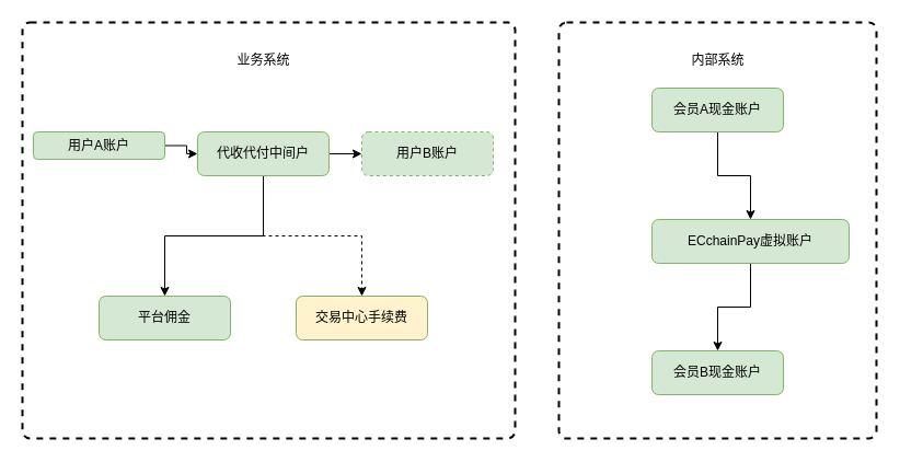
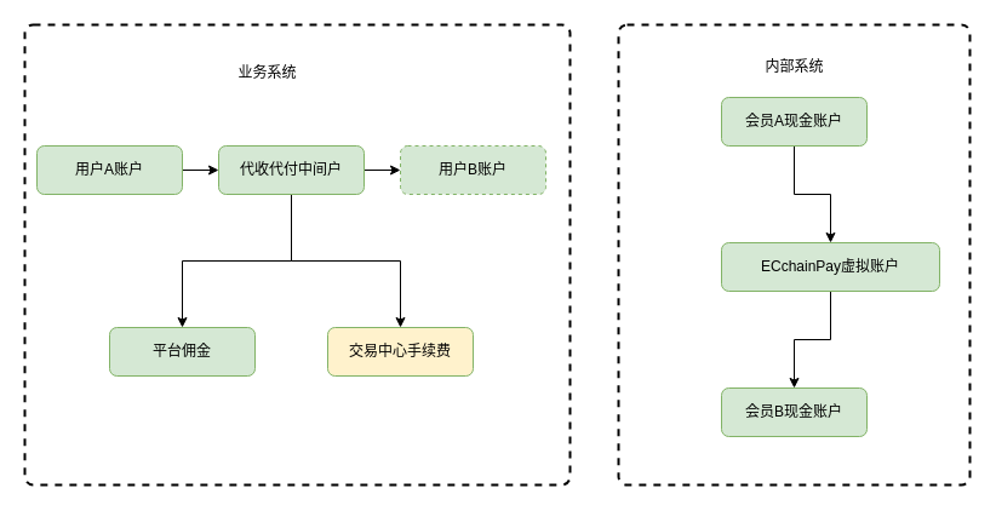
  <mxCell id="0" />
  <mxCell id="1" parent="0" />
  <mxCell id="2" value="" style="rounded=1;whiteSpace=wrap;html=1;absoluteArcSize=1;arcSize=14;strokeWidth=2;dashed=1;" vertex="1" parent="1"><mxGeometry x="20" y="20" width="450" height="380" as="geometry" /></mxCell>
  <mxCell id="3" value="" style="edgeStyle=orthogonalEdgeStyle;rounded=0;orthogonalLoop=1;jettySize=auto;html=1;" edge="1" parent="1" source="4" target="8"><mxGeometry relative="1" as="geometry" /></mxCell>
- <mxCell id="4" value="用户A账户" style="rounded=1;whiteSpace=wrap;html=1;fontSize=12;glass=0;strokeWidth=1;shadow=0;fillColor=#d5e8d4;strokeColor=#82b366;" parent="1" vertex="1"><mxGeometry x="30" y="120" width="120" height="25" as="geometry" /></mxCell>
+ <mxCell id="4" value="用户A账户" style="rounded=1;whiteSpace=wrap;html=1;fontSize=12;glass=0;strokeWidth=1;shadow=0;fillColor=#d5e8d4;strokeColor=#82b366;" parent="1" vertex="1"><mxGeometry x="30" y="120" width="120" height="40" as="geometry" /></mxCell>
  <mxCell id="5" value="" style="edgeStyle=orthogonalEdgeStyle;rounded=0;orthogonalLoop=1;jettySize=auto;html=1;" edge="1" parent="1" source="8" target="11"><mxGeometry relative="1" as="geometry" /></mxCell>
  <mxCell id="6" value="" style="edgeStyle=orthogonalEdgeStyle;rounded=0;orthogonalLoop=1;jettySize=auto;html=1;exitX=0.5;exitY=1;exitDx=0;exitDy=0;" edge="1" parent="1" source="8" target="10"><mxGeometry relative="1" as="geometry" /></mxCell>
- <mxCell id="7" value="" style="edgeStyle=orthogonalEdgeStyle;rounded=0;orthogonalLoop=1;jettySize=auto;html=1;exitX=0.5;exitY=1;exitDx=0;exitDy=0;dashed=1;" edge="1" parent="1" source="8" target="9"><mxGeometry relative="1" as="geometry" /></mxCell>
+ <mxCell id="7" value="" style="edgeStyle=orthogonalEdgeStyle;rounded=0;orthogonalLoop=1;jettySize=auto;html=1;exitX=0.5;exitY=1;exitDx=0;exitDy=0;" edge="1" parent="1" source="8" target="9"><mxGeometry relative="1" as="geometry" /></mxCell>
  <mxCell id="8" value="代收代付中间户" style="rounded=1;whiteSpace=wrap;html=1;fontSize=12;glass=0;strokeWidth=1;shadow=0;fillColor=#d5e8d4;strokeColor=#82b366;" vertex="1" parent="1"><mxGeometry x="180" y="120" width="120" height="40" as="geometry" /></mxCell>
  <mxCell id="9" value="交易中心手续费" style="rounded=1;whiteSpace=wrap;html=1;fontSize=12;glass=0;strokeWidth=1;shadow=0;fillColor=#fff2cc;strokeColor=#82b366;" vertex="1" parent="1"><mxGeometry x="270" y="270" width="120" height="40" as="geometry" /></mxCell>
  <mxCell id="10" value="平台佣金" style="rounded=1;whiteSpace=wrap;html=1;fontSize=12;glass=0;strokeWidth=1;shadow=0;fillColor=#d5e8d4;strokeColor=#82b366;" vertex="1" parent="1"><mxGeometry x="90" y="270" width="120" height="40" as="geometry" /></mxCell>
  <mxCell id="11" value="用户B账户" style="rounded=1;whiteSpace=wrap;html=1;fontSize=12;glass=0;strokeWidth=1;shadow=0;fillColor=#d5e8d4;strokeColor=#82b366;dashed=1;" vertex="1" parent="1"><mxGeometry x="330" y="120" width="120" height="40" as="geometry" /></mxCell>
  <mxCell id="12" value="" style="rounded=1;whiteSpace=wrap;html=1;absoluteArcSize=1;arcSize=14;strokeWidth=2;dashed=1;" vertex="1" parent="1"><mxGeometry x="510" y="20" width="290" height="380" as="geometry" /></mxCell>
- <mxCell id="13" value="业务系统" style="text;html=1;align=center;verticalAlign=middle;resizable=0;points=[];autosize=1;" vertex="1" parent="1"><mxGeometry x="210" y="45" width="60" height="20" as="geometry" /></mxCell>
+ <mxCell id="13" value="业务系统" style="text;html=1;align=center;verticalAlign=middle;resizable=0;points=[];autosize=1;" vertex="1" parent="1"><mxGeometry x="190" y="50" width="60" height="20" as="geometry" /></mxCell>
  <mxCell id="14" value="内部系统" style="text;html=1;align=center;verticalAlign=middle;resizable=0;points=[];autosize=1;" vertex="1" parent="1"><mxGeometry x="625" y="45" width="60" height="20" as="geometry" /></mxCell>
  <mxCell id="15" value="" style="edgeStyle=orthogonalEdgeStyle;rounded=0;orthogonalLoop=1;jettySize=auto;html=1;" edge="1" parent="1" source="16" target="18"><mxGeometry relative="1" as="geometry" /></mxCell>
  <mxCell id="16" value="会员A现金账户" style="rounded=1;whiteSpace=wrap;html=1;fontSize=12;glass=0;strokeWidth=1;shadow=0;fillColor=#d5e8d4;strokeColor=#82b366;" vertex="1" parent="1"><mxGeometry x="595" y="80" width="120" height="40" as="geometry" /></mxCell>
  <mxCell id="17" value="" style="edgeStyle=orthogonalEdgeStyle;rounded=0;orthogonalLoop=1;jettySize=auto;html=1;" edge="1" parent="1" source="18" target="19"><mxGeometry relative="1" as="geometry" /></mxCell>
  <mxCell id="18" value="ECchainPay虚拟账户" style="rounded=1;whiteSpace=wrap;html=1;fontSize=12;glass=0;strokeWidth=1;shadow=0;fillColor=#d5e8d4;strokeColor=#82b366;" vertex="1" parent="1"><mxGeometry x="595" y="200" width="180" height="40" as="geometry" /></mxCell>
  <mxCell id="19" value="会员B现金账户" style="rounded=1;whiteSpace=wrap;html=1;fontSize=12;glass=0;strokeWidth=1;shadow=0;fillColor=#d5e8d4;strokeColor=#82b366;" vertex="1" parent="1"><mxGeometry x="595" y="320" width="120" height="40" as="geometry" /></mxCell>
